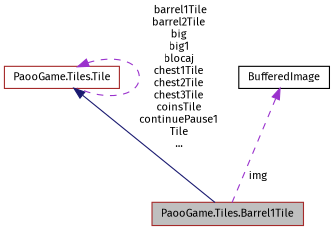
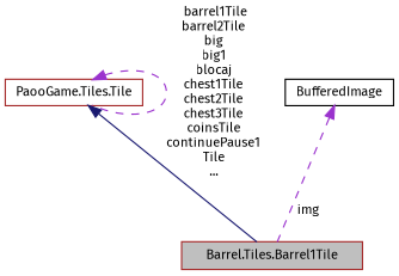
  digraph {
    fontname="Fira Sans"
    node [color=brown fillcolor=white fontname="Fira Sans" fontsize=10 shape=record style=filled]
    edge [color=darkorchid3 dir=back fontname="Fira Sans" fontsize=10 labelfontname=Helvetica labelfontsize=10 style=dashed]
-   n1 [fillcolor=grey75 fontcolor=black height=0.2 label="PaooGame.Tiles.Barrel1Tile" width=0.4]
+   n1 [fillcolor=grey75 fontcolor=black height=0.2 label="Barrel.Tiles.Barrel1Tile" width=0.4]
    n2 [height=0.2 label="PaooGame.Tiles.Tile" width=0.4]
    n3 [color=black height=0.2 label=BufferedImage width=0.4]
    n2 -> n1 [color=midnightblue style=solid]
    n2 -> n2 [label=" barrel1Tile\nbarrel2Tile\nbig\nbig1\nblocaj\nchest1Tile\nchest2Tile\nchest3Tile\ncoinsTile\ncontinuePause1\lTile\n..."]
    n3 -> n1 [label=" img"]
  }
